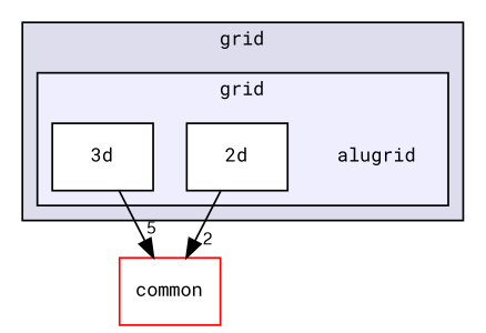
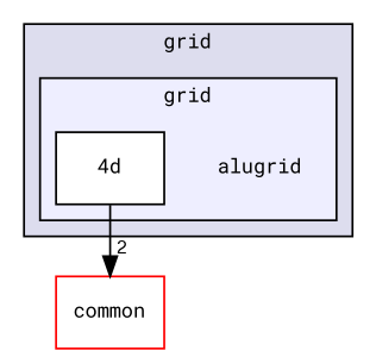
  digraph {
    compound=true
    fontname="Roboto Mono"
    node [fontname="Roboto Mono" fontsize=10 shape=box color=black fillcolor=white style=filled]
    edge [labeldistance=1.5 labelfontname=FreeSans labelfontsize=9 fontname="Roboto Mono"]
    n1 [label=alugrid shape=plaintext color="" fillcolor="" style=""]
-   n2 [label="2d"]
-   n3 [label="3d"]
+   n2 [label="4d"]
    n4 [color=red label=common]
    subgraph cluster_1 {
      bgcolor="#ddddee"
      fontsize=10
      label=grid
      pencolor=black
      subgraph cluster_2 {
        bgcolor="#eeeeff"
        fontsize=10
        pencolor=black
        n1
        n2
-       n3
      }
    }
    n2 -> n4 [headlabel=2]
-   n3 -> n4 [headlabel=5]
  }
